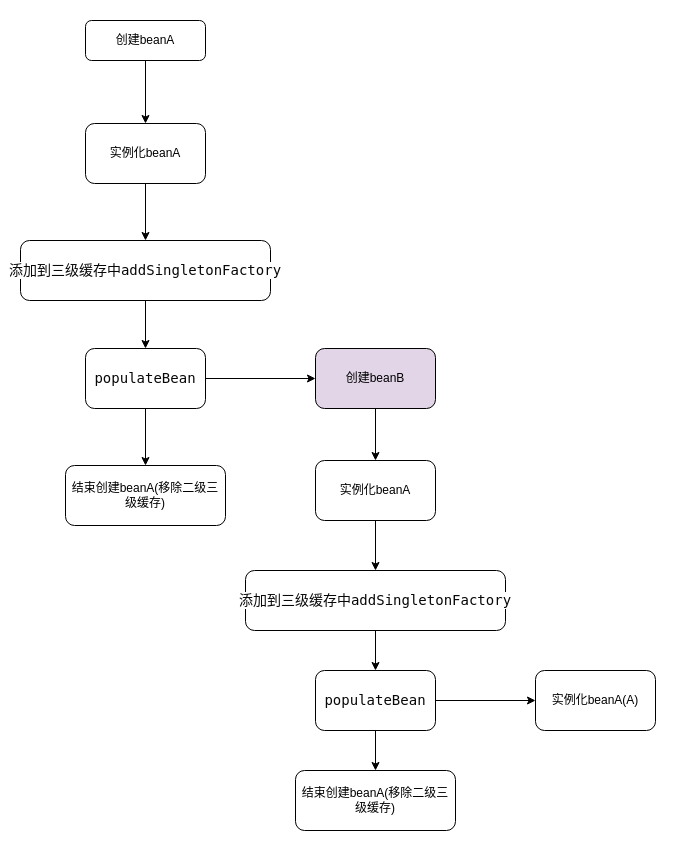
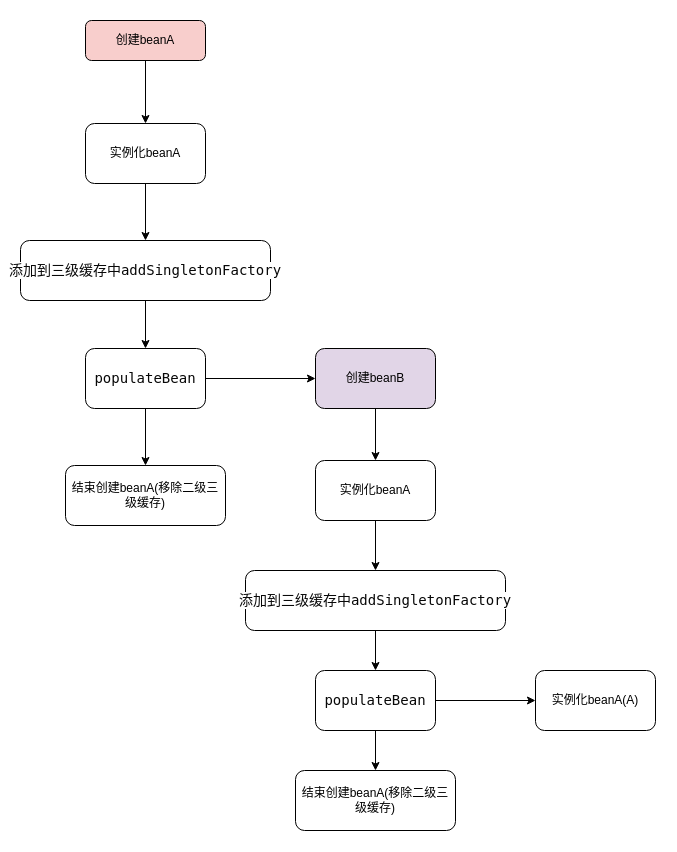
  <mxCell id="0" />
  <mxCell id="1" parent="0" />
  <mxCell id="2" style="edgeStyle=orthogonalEdgeStyle;rounded=0;orthogonalLoop=1;jettySize=auto;html=1;exitX=0.5;exitY=1;exitDx=0;exitDy=0;" edge="1" parent="1" source="3" target="5"><mxGeometry relative="1" as="geometry" /></mxCell>
- <mxCell id="3" value="创建beanA" style="rounded=1;whiteSpace=wrap;html=1;fontSize=12;glass=0;strokeWidth=1;shadow=0;" parent="1" vertex="1"><mxGeometry x="85" y="20" width="120" height="40" as="geometry" /></mxCell>
+ <mxCell id="3" value="创建beanA" style="rounded=1;whiteSpace=wrap;html=1;fontSize=12;glass=0;strokeWidth=1;shadow=0;fillColor=#f8cecc;" parent="1" vertex="1"><mxGeometry x="85" y="20" width="120" height="40" as="geometry" /></mxCell>
  <mxCell id="4" style="edgeStyle=orthogonalEdgeStyle;rounded=0;orthogonalLoop=1;jettySize=auto;html=1;exitX=0.5;exitY=1;exitDx=0;exitDy=0;entryX=0.5;entryY=0;entryDx=0;entryDy=0;" edge="1" parent="1" source="5" target="7"><mxGeometry relative="1" as="geometry"><mxPoint x="145" y="220" as="targetPoint" /></mxGeometry></mxCell>
  <mxCell id="5" value="实例化beanA" style="rounded=1;whiteSpace=wrap;html=1;" vertex="1" parent="1"><mxGeometry x="85" y="123" width="120" height="60" as="geometry" /></mxCell>
  <mxCell id="6" style="edgeStyle=orthogonalEdgeStyle;rounded=0;orthogonalLoop=1;jettySize=auto;html=1;exitX=0.5;exitY=1;exitDx=0;exitDy=0;entryX=0.5;entryY=0;entryDx=0;entryDy=0;" edge="1" parent="1" source="7" target="10"><mxGeometry relative="1" as="geometry" /></mxCell>
  <mxCell id="7" value="&lt;pre style=&quot;background-color: #ffffff ; color: #080808 ; font-family: &amp;#34;jetbrains mono&amp;#34; , monospace ; font-size: 10.5pt&quot;&gt;添加到三级缓存中addSingletonFactory&lt;/pre&gt;" style="rounded=1;whiteSpace=wrap;html=1;" vertex="1" parent="1"><mxGeometry x="20" y="240" width="250" height="60" as="geometry" /></mxCell>
  <mxCell id="8" style="edgeStyle=orthogonalEdgeStyle;rounded=0;orthogonalLoop=1;jettySize=auto;html=1;exitX=0.5;exitY=1;exitDx=0;exitDy=0;entryX=0.5;entryY=0;entryDx=0;entryDy=0;" edge="1" parent="1" source="10" target="20"><mxGeometry relative="1" as="geometry"><mxPoint x="145" y="470" as="targetPoint" /></mxGeometry></mxCell>
  <mxCell id="9" style="edgeStyle=orthogonalEdgeStyle;rounded=0;orthogonalLoop=1;jettySize=auto;html=1;exitX=1;exitY=0.5;exitDx=0;exitDy=0;" edge="1" parent="1" source="10" target="12"><mxGeometry relative="1" as="geometry" /></mxCell>
  <mxCell id="10" value="&lt;pre style=&quot;background-color: #ffffff ; color: #080808 ; font-family: &amp;#34;jetbrains mono&amp;#34; , monospace ; font-size: 10.5pt&quot;&gt;populateBean&lt;/pre&gt;" style="rounded=1;whiteSpace=wrap;html=1;" vertex="1" parent="1"><mxGeometry x="85" y="348" width="120" height="60" as="geometry" /></mxCell>
  <mxCell id="11" style="edgeStyle=orthogonalEdgeStyle;rounded=0;orthogonalLoop=1;jettySize=auto;html=1;exitX=0.5;exitY=1;exitDx=0;exitDy=0;" edge="1" parent="1" source="12" target="14"><mxGeometry relative="1" as="geometry" /></mxCell>
  <mxCell id="12" value="创建beanB" style="rounded=1;whiteSpace=wrap;html=1;fillColor=#e1d5e7;" vertex="1" parent="1"><mxGeometry x="315" y="348" width="120" height="60" as="geometry" /></mxCell>
  <mxCell id="13" style="edgeStyle=orthogonalEdgeStyle;rounded=0;orthogonalLoop=1;jettySize=auto;html=1;exitX=0.5;exitY=1;exitDx=0;exitDy=0;entryX=0.5;entryY=0;entryDx=0;entryDy=0;" edge="1" parent="1" source="14" target="16"><mxGeometry relative="1" as="geometry" /></mxCell>
  <mxCell id="14" value="实例化beanA" style="rounded=1;whiteSpace=wrap;html=1;" vertex="1" parent="1"><mxGeometry x="315" y="460" width="120" height="60" as="geometry" /></mxCell>
  <mxCell id="15" style="edgeStyle=orthogonalEdgeStyle;rounded=0;orthogonalLoop=1;jettySize=auto;html=1;exitX=0.5;exitY=1;exitDx=0;exitDy=0;entryX=0.5;entryY=0;entryDx=0;entryDy=0;" edge="1" parent="1" source="16" target="19"><mxGeometry relative="1" as="geometry" /></mxCell>
  <mxCell id="16" value="&lt;pre style=&quot;background-color: #ffffff ; color: #080808 ; font-family: &amp;#34;jetbrains mono&amp;#34; , monospace ; font-size: 10.5pt&quot;&gt;&lt;pre style=&quot;font-family: &amp;#34;jetbrains mono&amp;#34; , monospace ; font-size: 10.5pt&quot;&gt;添加到三级缓存中addSingletonFactory&lt;/pre&gt;&lt;/pre&gt;" style="rounded=1;whiteSpace=wrap;html=1;" vertex="1" parent="1"><mxGeometry x="245" y="570" width="260" height="60" as="geometry" /></mxCell>
  <mxCell id="17" style="edgeStyle=orthogonalEdgeStyle;rounded=0;orthogonalLoop=1;jettySize=auto;html=1;exitX=0.5;exitY=1;exitDx=0;exitDy=0;entryX=0.5;entryY=0;entryDx=0;entryDy=0;" edge="1" parent="1" source="19" target="21"><mxGeometry relative="1" as="geometry" /></mxCell>
  <mxCell id="18" style="edgeStyle=orthogonalEdgeStyle;rounded=0;orthogonalLoop=1;jettySize=auto;html=1;exitX=1;exitY=0.5;exitDx=0;exitDy=0;" edge="1" parent="1" source="19" target="22"><mxGeometry relative="1" as="geometry" /></mxCell>
  <mxCell id="19" value="&lt;pre style=&quot;background-color: #ffffff ; color: #080808 ; font-family: &amp;#34;jetbrains mono&amp;#34; , monospace ; font-size: 10.5pt&quot;&gt;populateBean&lt;/pre&gt;" style="rounded=1;whiteSpace=wrap;html=1;" vertex="1" parent="1"><mxGeometry x="315" y="670" width="120" height="60" as="geometry" /></mxCell>
  <mxCell id="20" value="结束创建beanA(移除二级三级缓存)" style="rounded=1;whiteSpace=wrap;html=1;" vertex="1" parent="1"><mxGeometry x="65" y="465" width="160" height="60" as="geometry" /></mxCell>
  <mxCell id="21" value="结束创建beanA(移除二级三级缓存)" style="rounded=1;whiteSpace=wrap;html=1;" vertex="1" parent="1"><mxGeometry x="295" y="770" width="160" height="60" as="geometry" /></mxCell>
  <mxCell id="22" value="实例化beanA(A)" style="rounded=1;whiteSpace=wrap;html=1;" vertex="1" parent="1"><mxGeometry x="535" y="670" width="120" height="60" as="geometry" /></mxCell>
